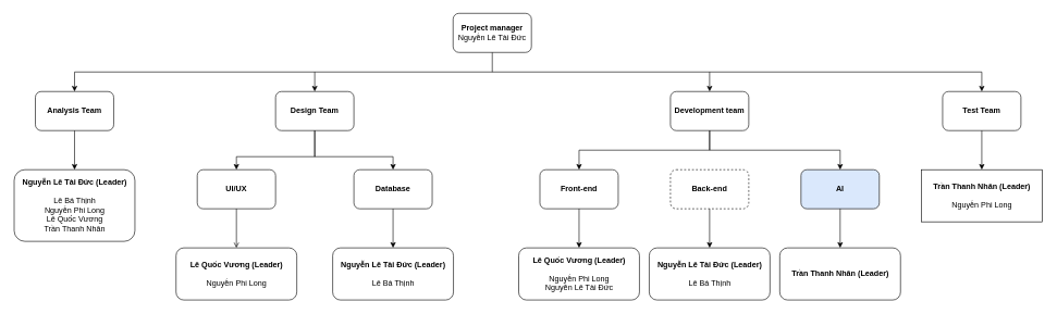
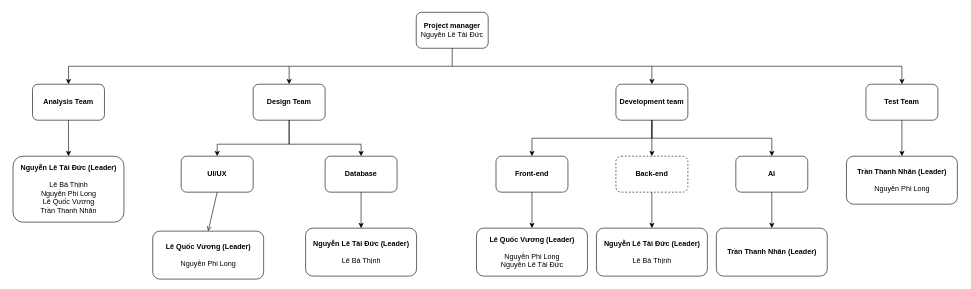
  <mxCell id="0" />
  <mxCell id="1" parent="0" />
  <mxCell id="2" value="&lt;b&gt;Project manager&lt;/b&gt;&lt;div&gt;Nguyễn Lê Tài Đức&lt;/div&gt;" style="rounded=1;whiteSpace=wrap;html=1;" vertex="1" parent="1"><mxGeometry x="693" y="20" width="120" height="60" as="geometry" /></mxCell>
  <mxCell id="3" value="&lt;div&gt;&lt;b&gt;Analysis Team&lt;/b&gt;&lt;/div&gt;" style="rounded=1;whiteSpace=wrap;html=1;" vertex="1" parent="1"><mxGeometry x="53" y="140" width="120" height="60" as="geometry" /></mxCell>
  <mxCell id="4" value="&lt;div&gt;&lt;b&gt;Nguyễn Lê Tài Đức (Leader)&lt;/b&gt;&lt;/div&gt;&lt;div&gt;&lt;br&gt;&lt;/div&gt;&lt;div&gt;Lê Bá Thịnh&lt;/div&gt;&lt;div&gt;Nguyễn Phi Long&lt;/div&gt;&lt;div&gt;Lê Quốc Vương&lt;/div&gt;&lt;div&gt;Trần Thanh Nhân&lt;/div&gt;" style="rounded=1;whiteSpace=wrap;html=1;" vertex="1" parent="1"><mxGeometry x="20.5" y="260" width="185" height="110" as="geometry" /></mxCell>
  <mxCell id="5" value="&lt;div&gt;&lt;b&gt;Design Team&lt;/b&gt;&lt;/div&gt;" style="rounded=1;whiteSpace=wrap;html=1;" vertex="1" parent="1"><mxGeometry x="421" y="140" width="120" height="60" as="geometry" /></mxCell>
- <mxCell id="6" value="&lt;div&gt;&lt;b&gt;Lê Quốc Vương (Leader)&lt;/b&gt;&lt;/div&gt;&lt;div&gt;&lt;br&gt;&lt;/div&gt;&lt;div&gt;Nguyễn Phi Long&lt;/div&gt;" style="rounded=1;whiteSpace=wrap;html=1;" vertex="1" parent="1"><mxGeometry x="268.5" y="380" width="185" height="80" as="geometry" /></mxCell>
+ <mxCell id="6" value="&lt;div&gt;&lt;b&gt;Lê Quốc Vương (Leader)&lt;/b&gt;&lt;/div&gt;&lt;div&gt;&lt;br&gt;&lt;/div&gt;&lt;div&gt;Nguyễn Phi Long&lt;/div&gt;" style="rounded=1;whiteSpace=wrap;html=1;" vertex="1" parent="1"><mxGeometry x="253.5" y="385" width="185" height="80" as="geometry" /></mxCell>
  <mxCell id="7" value="&lt;div&gt;&lt;b&gt;Nguyễn Lê Tài Đức (Leader)&lt;/b&gt;&lt;/div&gt;&lt;div&gt;&lt;br&gt;&lt;/div&gt;&lt;div&gt;Lê Bá Thịnh&lt;/div&gt;" style="rounded=1;whiteSpace=wrap;html=1;" vertex="1" parent="1"><mxGeometry x="508.5" y="380" width="185" height="80" as="geometry" /></mxCell>
  <mxCell id="8" value="&lt;div&gt;&lt;b&gt;UI/UX&lt;/b&gt;&lt;/div&gt;" style="rounded=1;whiteSpace=wrap;html=1;" vertex="1" parent="1"><mxGeometry x="301" y="260" width="120" height="60" as="geometry" /></mxCell>
  <mxCell id="9" value="&lt;div&gt;&lt;b&gt;Database&lt;/b&gt;&lt;/div&gt;" style="rounded=1;whiteSpace=wrap;html=1;" vertex="1" parent="1"><mxGeometry x="541" y="260" width="120" height="60" as="geometry" /></mxCell>
  <mxCell id="10" value="&lt;div&gt;&lt;b&gt;Development team&lt;/b&gt;&lt;/div&gt;" style="rounded=1;whiteSpace=wrap;html=1;" vertex="1" parent="1"><mxGeometry x="1026" y="140" width="120" height="60" as="geometry" /></mxCell>
  <mxCell id="11" value="&lt;div&gt;&lt;b&gt;Front-end&lt;/b&gt;&lt;/div&gt;" style="rounded=1;whiteSpace=wrap;html=1;" vertex="1" parent="1"><mxGeometry x="826" y="260" width="120" height="60" as="geometry" /></mxCell>
  <mxCell id="12" value="&lt;div&gt;&lt;b&gt;Back-end&lt;/b&gt;&lt;/div&gt;" style="rounded=1;whiteSpace=wrap;html=1;dashed=1;" vertex="1" parent="1"><mxGeometry x="1026" y="260" width="120" height="60" as="geometry" /></mxCell>
- <mxCell id="13" value="&lt;div&gt;&lt;b&gt;AI&lt;/b&gt;&lt;/div&gt;" style="rounded=1;whiteSpace=wrap;html=1;fillColor=#dae8fc;" vertex="1" parent="1"><mxGeometry x="1226" y="260" width="120" height="60" as="geometry" /></mxCell>
+ <mxCell id="13" value="&lt;div&gt;&lt;b&gt;AI&lt;/b&gt;&lt;/div&gt;" style="rounded=1;whiteSpace=wrap;html=1;" vertex="1" parent="1"><mxGeometry x="1226" y="260" width="120" height="60" as="geometry" /></mxCell>
  <mxCell id="14" value="&lt;div&gt;&lt;b&gt;Lê Quốc Vương (Leader)&lt;/b&gt;&lt;/div&gt;&lt;div&gt;&lt;br&gt;&lt;/div&gt;&lt;div&gt;Nguyễn Phi Long&lt;/div&gt;&lt;div&gt;Nguyễn Lê Tài Đức&lt;/div&gt;" style="rounded=1;whiteSpace=wrap;html=1;" vertex="1" parent="1"><mxGeometry x="793.5" y="380" width="185" height="80" as="geometry" /></mxCell>
  <mxCell id="15" value="&lt;div&gt;&lt;b&gt;Nguyễn Lê Tài Đức (Leader)&lt;/b&gt;&lt;/div&gt;&lt;div&gt;&lt;br&gt;&lt;/div&gt;&lt;div&gt;Lê Bá Thịnh&lt;/div&gt;" style="rounded=1;whiteSpace=wrap;html=1;" vertex="1" parent="1"><mxGeometry x="993.5" y="380" width="185" height="80" as="geometry" /></mxCell>
  <mxCell id="16" value="&lt;div&gt;&lt;b&gt;Trần Thanh Nhân (Leader)&lt;/b&gt;&lt;/div&gt;" style="rounded=1;whiteSpace=wrap;html=1;" vertex="1" parent="1"><mxGeometry x="1193.5" y="380" width="185" height="80" as="geometry" /></mxCell>
  <mxCell id="17" value="&lt;div&gt;&lt;b&gt;Test Team&lt;/b&gt;&lt;/div&gt;" style="rounded=1;whiteSpace=wrap;html=1;" vertex="1" parent="1"><mxGeometry x="1443" y="140" width="120" height="60" as="geometry" /></mxCell>
- <mxCell id="18" value="&lt;div&gt;&lt;b&gt;Trần Thanh Nhân (Leader)&lt;/b&gt;&lt;/div&gt;&lt;div&gt;&lt;b&gt;&lt;br&gt;&lt;/b&gt;&lt;/div&gt;&lt;div&gt;Nguyễn Phi Long&lt;/div&gt;" style="whiteSpace=wrap;html=1;rounded=0;" vertex="1" parent="1"><mxGeometry x="1410.5" y="260" width="185" height="80" as="geometry" /></mxCell>
+ <mxCell id="18" value="&lt;div&gt;&lt;b&gt;Trần Thanh Nhân (Leader)&lt;/b&gt;&lt;/div&gt;&lt;div&gt;&lt;b&gt;&lt;br&gt;&lt;/b&gt;&lt;/div&gt;&lt;div&gt;Nguyễn Phi Long&lt;/div&gt;" style="rounded=1;whiteSpace=wrap;html=1;" vertex="1" parent="1"><mxGeometry x="1410.5" y="260" width="185" height="80" as="geometry" /></mxCell>
  <mxCell id="19" value="" style="endArrow=none;html=1;rounded=0;entryX=0.5;entryY=1;entryDx=0;entryDy=0;" edge="1" parent="1" target="2"><mxGeometry width="50" height="50" relative="1" as="geometry"><mxPoint x="753" y="110" as="sourcePoint" /><mxPoint x="383" y="240" as="targetPoint" /></mxGeometry></mxCell>
  <mxCell id="20" value="" style="endArrow=none;html=1;rounded=0;" edge="1" parent="1"><mxGeometry width="50" height="50" relative="1" as="geometry"><mxPoint x="113" y="110" as="sourcePoint" /><mxPoint x="1503" y="110" as="targetPoint" /></mxGeometry></mxCell>
  <mxCell id="21" value="" style="endArrow=classic;html=1;rounded=0;entryX=0.5;entryY=0;entryDx=0;entryDy=0;" edge="1" parent="1" target="17"><mxGeometry width="50" height="50" relative="1" as="geometry"><mxPoint x="1503" y="110" as="sourcePoint" /><mxPoint x="1443" y="100" as="targetPoint" /></mxGeometry></mxCell>
  <mxCell id="22" value="" style="endArrow=classic;html=1;rounded=0;entryX=0.5;entryY=0;entryDx=0;entryDy=0;" edge="1" parent="1" target="10"><mxGeometry width="50" height="50" relative="1" as="geometry"><mxPoint x="1086" y="110" as="sourcePoint" /><mxPoint x="1086" y="140" as="targetPoint" /></mxGeometry></mxCell>
  <mxCell id="23" value="" style="endArrow=classic;html=1;rounded=0;entryX=0.5;entryY=0;entryDx=0;entryDy=0;" edge="1" parent="1" target="5"><mxGeometry width="50" height="50" relative="1" as="geometry"><mxPoint x="481" y="110" as="sourcePoint" /><mxPoint x="483" y="140" as="targetPoint" /></mxGeometry></mxCell>
  <mxCell id="24" value="" style="endArrow=classic;html=1;rounded=0;entryX=0.5;entryY=0;entryDx=0;entryDy=0;" edge="1" parent="1" target="3"><mxGeometry width="50" height="50" relative="1" as="geometry"><mxPoint x="113" y="110" as="sourcePoint" /><mxPoint x="63" y="130" as="targetPoint" /></mxGeometry></mxCell>
  <mxCell id="25" value="" style="endArrow=classic;html=1;rounded=0;exitX=0.5;exitY=1;exitDx=0;exitDy=0;entryX=0.5;entryY=0;entryDx=0;entryDy=0;" edge="1" parent="1" source="3" target="4"><mxGeometry width="50" height="50" relative="1" as="geometry"><mxPoint x="92" y="290" as="sourcePoint" /><mxPoint x="112" y="260" as="targetPoint" /></mxGeometry></mxCell>
  <mxCell id="26" value="" style="endArrow=classic;html=1;rounded=0;entryX=0.5;entryY=0;entryDx=0;entryDy=0;exitX=0.5;exitY=1;exitDx=0;exitDy=0;" edge="1" parent="1" source="5" target="8"><mxGeometry width="50" height="50" relative="1" as="geometry"><mxPoint x="341" y="260" as="sourcePoint" /><mxPoint x="391" y="210" as="targetPoint" /><Array as="points"><mxPoint x="481" y="240" /><mxPoint x="361" y="240" /></Array></mxGeometry></mxCell>
  <mxCell id="27" value="" style="endArrow=classic;html=1;rounded=0;exitX=0.5;exitY=1;exitDx=0;exitDy=0;" edge="1" parent="1" source="5"><mxGeometry width="50" height="50" relative="1" as="geometry"><mxPoint x="491" y="210" as="sourcePoint" /><mxPoint x="601" y="260" as="targetPoint" /><Array as="points"><mxPoint x="481" y="240" /><mxPoint x="601" y="240" /></Array></mxGeometry></mxCell>
  <mxCell id="28" value="" style="endArrow=open;html=1;rounded=0;entryX=0.5;entryY=0;entryDx=0;entryDy=0;exitX=0.5;exitY=1;exitDx=0;exitDy=0;" edge="1" parent="1" source="8" target="6"><mxGeometry width="50" height="50" relative="1" as="geometry"><mxPoint x="431" y="300" as="sourcePoint" /><mxPoint x="311" y="360" as="targetPoint" /><Array as="points" /></mxGeometry></mxCell>
  <mxCell id="29" value="" style="endArrow=classic;html=1;rounded=0;entryX=0.5;entryY=0;entryDx=0;entryDy=0;exitX=0.5;exitY=1;exitDx=0;exitDy=0;" edge="1" parent="1" source="9" target="7"><mxGeometry width="50" height="50" relative="1" as="geometry"><mxPoint x="611" y="340" as="sourcePoint" /><mxPoint x="611" y="400" as="targetPoint" /><Array as="points" /></mxGeometry></mxCell>
  <mxCell id="30" value="" style="endArrow=classic;html=1;rounded=0;entryX=0.5;entryY=0;entryDx=0;entryDy=0;exitX=0.5;exitY=1;exitDx=0;exitDy=0;" edge="1" parent="1" source="10" target="11"><mxGeometry width="50" height="50" relative="1" as="geometry"><mxPoint x="936" y="260" as="sourcePoint" /><mxPoint x="986" y="210" as="targetPoint" /><Array as="points"><mxPoint x="1086" y="230" /><mxPoint x="886" y="230" /></Array></mxGeometry></mxCell>
  <mxCell id="31" value="" style="endArrow=classic;html=1;rounded=0;entryX=0.5;entryY=0;entryDx=0;entryDy=0;exitX=0.5;exitY=1;exitDx=0;exitDy=0;" edge="1" parent="1" source="10" target="13"><mxGeometry width="50" height="50" relative="1" as="geometry"><mxPoint x="1096" y="210" as="sourcePoint" /><mxPoint x="891" y="270" as="targetPoint" /><Array as="points"><mxPoint x="1086" y="230" /><mxPoint x="1286" y="230" /></Array></mxGeometry></mxCell>
+ <mxCell id="32" value="" style="endArrow=classic;html=1;rounded=0;entryX=0.5;entryY=0;entryDx=0;entryDy=0;exitX=0.5;exitY=1;exitDx=0;exitDy=0;" edge="1" parent="1" source="10" target="12"><mxGeometry width="50" height="50" relative="1" as="geometry"><mxPoint x="1046" y="240" as="sourcePoint" /><mxPoint x="1096" y="190" as="targetPoint" /></mxGeometry></mxCell>
  <mxCell id="33" value="" style="endArrow=classic;html=1;rounded=0;entryX=0.5;entryY=0;entryDx=0;entryDy=0;exitX=0.5;exitY=1;exitDx=0;exitDy=0;" edge="1" parent="1" source="11" target="14"><mxGeometry width="50" height="50" relative="1" as="geometry"><mxPoint x="866" y="370" as="sourcePoint" /><mxPoint x="916" y="320" as="targetPoint" /></mxGeometry></mxCell>
  <mxCell id="34" value="" style="endArrow=classic;html=1;rounded=0;exitX=0.5;exitY=1;exitDx=0;exitDy=0;" edge="1" parent="1" source="12"><mxGeometry width="50" height="50" relative="1" as="geometry"><mxPoint x="1076" y="350" as="sourcePoint" /><mxPoint x="1086" y="380" as="targetPoint" /></mxGeometry></mxCell>
  <mxCell id="35" value="" style="endArrow=classic;html=1;rounded=0;exitX=0.5;exitY=1;exitDx=0;exitDy=0;" edge="1" parent="1" source="13"><mxGeometry width="50" height="50" relative="1" as="geometry"><mxPoint x="1236" y="340" as="sourcePoint" /><mxPoint x="1286" y="380" as="targetPoint" /></mxGeometry></mxCell>
  <mxCell id="36" value="" style="endArrow=classic;html=1;rounded=0;entryX=0.5;entryY=0;entryDx=0;entryDy=0;exitX=0.5;exitY=1;exitDx=0;exitDy=0;" edge="1" parent="1" source="17" target="18"><mxGeometry width="50" height="50" relative="1" as="geometry"><mxPoint x="1533" y="270" as="sourcePoint" /><mxPoint x="1583" y="220" as="targetPoint" /></mxGeometry></mxCell>
